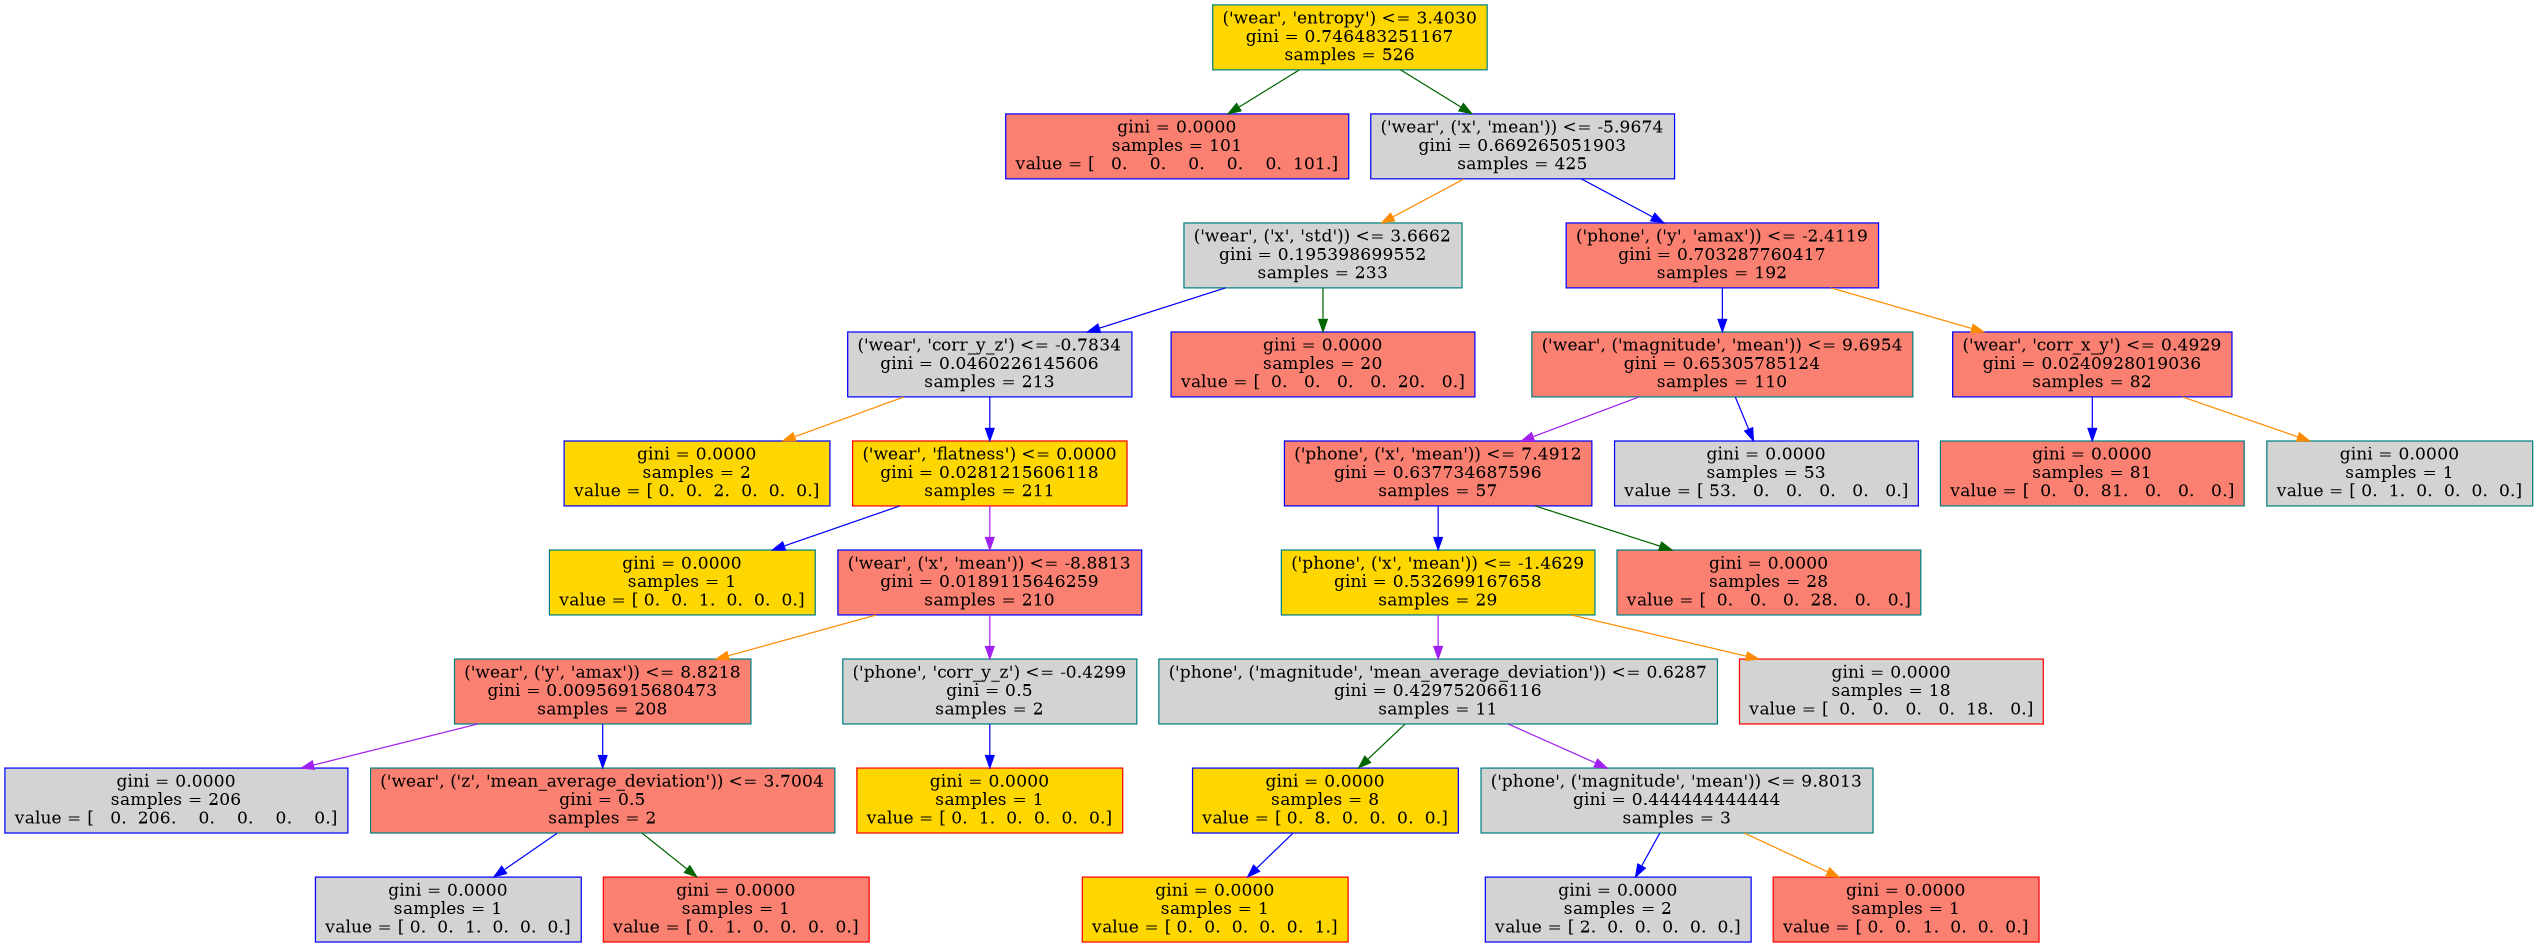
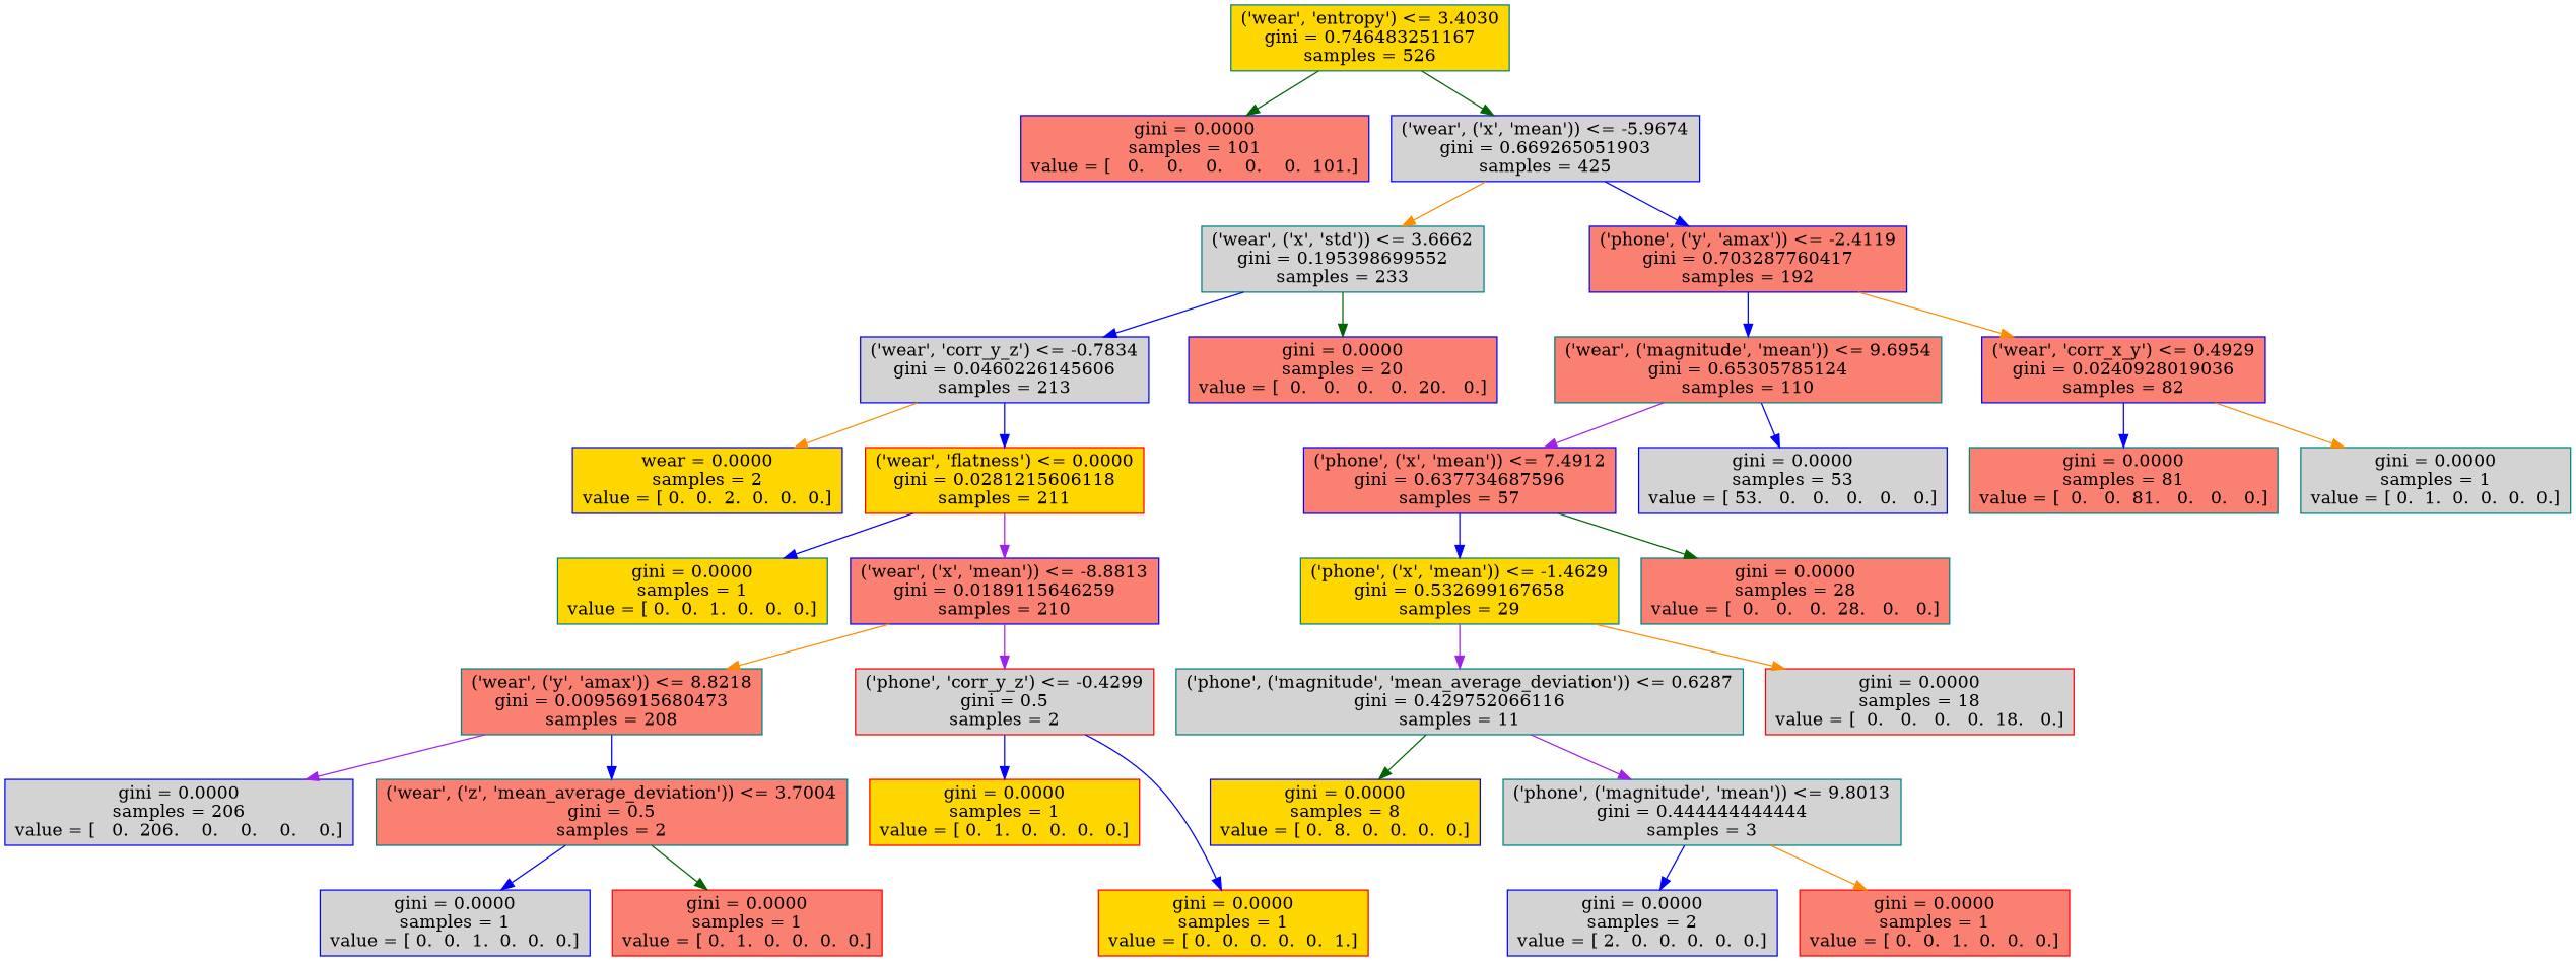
  digraph {
    node [color=blue fillcolor=salmon shape=box style=filled]
    edge [color=blue]
    n1 [color=teal fillcolor=gold label="('wear', 'entropy') <= 3.4030\ngini = 0.746483251167\nsamples = 526"]
    n2 [label="gini = 0.0000\nsamples = 101\nvalue = [   0.    0.    0.    0.    0.  101.]"]
    n3 [fillcolor=lightgrey label="('wear', ('x', 'mean')) <= -5.9674\ngini = 0.669265051903\nsamples = 425"]
    n4 [color=teal fillcolor=lightgrey label="('wear', ('x', 'std')) <= 3.6662\ngini = 0.195398699552\nsamples = 233"]
    n5 [label="('phone', ('y', 'amax')) <= -2.4119\ngini = 0.703287760417\nsamples = 192"]
    n6 [fillcolor=lightgrey label="('wear', 'corr_y_z') <= -0.7834\ngini = 0.0460226145606\nsamples = 213"]
    n7 [label="gini = 0.0000\nsamples = 20\nvalue = [  0.   0.   0.   0.  20.   0.]"]
    n8 [label="('wear', 'corr_x_y') <= 0.4929\ngini = 0.0240928019036\nsamples = 82"]
    n9 [color=teal label="('wear', ('magnitude', 'mean')) <= 9.6954\ngini = 0.65305785124\nsamples = 110"]
-   n10 [fillcolor=gold label="gini = 0.0000\nsamples = 2\nvalue = [ 0.  0.  2.  0.  0.  0.]"]
+   n10 [fillcolor=gold label="wear = 0.0000\nsamples = 2\nvalue = [ 0.  0.  2.  0.  0.  0.]"]
    n11 [color=red fillcolor=gold label="('wear', 'flatness') <= 0.0000\ngini = 0.0281215606118\nsamples = 211"]
    n12 [color=teal fillcolor=gold label="gini = 0.0000\nsamples = 1\nvalue = [ 0.  0.  1.  0.  0.  0.]"]
    n13 [label="('wear', ('x', 'mean')) <= -8.8813\ngini = 0.0189115646259\nsamples = 210"]
-   n14 [color=teal fillcolor=lightgrey label="('phone', 'corr_y_z') <= -0.4299\ngini = 0.5\nsamples = 2"]
+   n14 [color=red fillcolor=lightgrey label="('phone', 'corr_y_z') <= -0.4299\ngini = 0.5\nsamples = 2"]
    n15 [color=teal label="('wear', ('y', 'amax')) <= 8.8218\ngini = 0.00956915680473\nsamples = 208"]
    n16 [color=red fillcolor=gold label="gini = 0.0000\nsamples = 1\nvalue = [ 0.  1.  0.  0.  0.  0.]"]
    n17 [color=red fillcolor=gold label="gini = 0.0000\nsamples = 1\nvalue = [ 0.  0.  0.  0.  0.  1.]"]
    n18 [fillcolor=lightgrey label="gini = 0.0000\nsamples = 206\nvalue = [   0.  206.    0.    0.    0.    0.]"]
    n19 [color=teal label="('wear', ('z', 'mean_average_deviation')) <= 3.7004\ngini = 0.5\nsamples = 2"]
    n20 [fillcolor=lightgrey label="gini = 0.0000\nsamples = 1\nvalue = [ 0.  0.  1.  0.  0.  0.]"]
    n21 [color=red label="gini = 0.0000\nsamples = 1\nvalue = [ 0.  1.  0.  0.  0.  0.]"]
    n22 [color=teal label="gini = 0.0000\nsamples = 81\nvalue = [  0.   0.  81.   0.   0.   0.]"]
    n23 [color=teal fillcolor=lightgrey label="gini = 0.0000\nsamples = 1\nvalue = [ 0.  1.  0.  0.  0.  0.]"]
    n24 [fillcolor=lightgrey label="gini = 0.0000\nsamples = 53\nvalue = [ 53.   0.   0.   0.   0.   0.]"]
    n25 [label="('phone', ('x', 'mean')) <= 7.4912\ngini = 0.637734687596\nsamples = 57"]
    n26 [color=teal fillcolor=gold label="('phone', ('x', 'mean')) <= -1.4629\ngini = 0.532699167658\nsamples = 29"]
    n27 [color=teal label="gini = 0.0000\nsamples = 28\nvalue = [  0.   0.   0.  28.   0.   0.]"]
    n28 [color=red fillcolor=lightgrey label="gini = 0.0000\nsamples = 18\nvalue = [  0.   0.   0.   0.  18.   0.]"]
    n29 [color=teal fillcolor=lightgrey label="('phone', ('magnitude', 'mean_average_deviation')) <= 0.6287\ngini = 0.429752066116\nsamples = 11"]
    n30 [color=teal fillcolor=lightgrey label="('phone', ('magnitude', 'mean')) <= 9.8013\ngini = 0.444444444444\nsamples = 3"]
    n31 [fillcolor=gold label="gini = 0.0000\nsamples = 8\nvalue = [ 0.  8.  0.  0.  0.  0.]"]
    n32 [color=red label="gini = 0.0000\nsamples = 1\nvalue = [ 0.  0.  1.  0.  0.  0.]"]
    n33 [fillcolor=lightgrey label="gini = 0.0000\nsamples = 2\nvalue = [ 2.  0.  0.  0.  0.  0.]"]
    n1 -> n2 [color=darkgreen]
    n1 -> n3 [color=darkgreen]
    n3 -> n4 [color=darkorange]
    n3 -> n5
    n4 -> n6
    n4 -> n7 [color=darkgreen]
    n5 -> n8 [color=darkorange]
    n5 -> n9
    n6 -> n10 [color=darkorange]
    n6 -> n11
    n8 -> n22
    n8 -> n23 [color=darkorange]
    n9 -> n24
    n9 -> n25 [color=purple]
    n11 -> n12
    n11 -> n13 [color=purple]
    n13 -> n14 [color=purple]
    n13 -> n15 [color=darkorange]
    n14 -> n16
-   n31 -> n17
+   n14 -> n17
    n15 -> n18 [color=purple]
    n15 -> n19
    n19 -> n20
    n19 -> n21 [color=darkgreen]
    n25 -> n26
    n25 -> n27 [color=darkgreen]
    n26 -> n28 [color=darkorange]
    n26 -> n29 [color=purple]
    n29 -> n30 [color=purple]
    n29 -> n31 [color=darkgreen]
    n30 -> n32 [color=darkorange]
    n30 -> n33
  }
